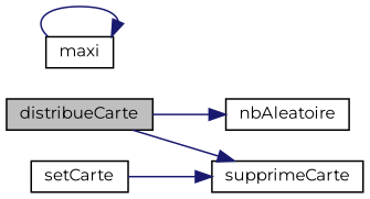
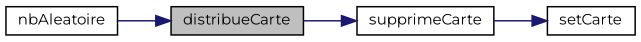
  digraph {
    fontname=Montserrat
    rankdir=LR
    node [color=black fillcolor=white fontname=Montserrat fontsize=10 shape=record style=filled]
    edge [color=midnightblue fontname=Montserrat fontsize=10 labelfontname=Helvetica labelfontsize=10 style=solid]
    n1 [fillcolor=grey75 fontcolor=black height=0.2 label=distribueCarte width=0.4]
    n2 [height=0.2 label=nbAleatoire width=0.4]
    n3 [height=0.2 label=supprimeCarte width=0.4]
    n4 [height=0.2 label=setCarte width=0.4]
-   n5 [height=0.2 label=maxi width=0.4]
-   n1 -> n2
+   n2 -> n1
    n1 -> n3
-   n4 -> n3
-   n5 -> n5
+   n3 -> n4
  }
